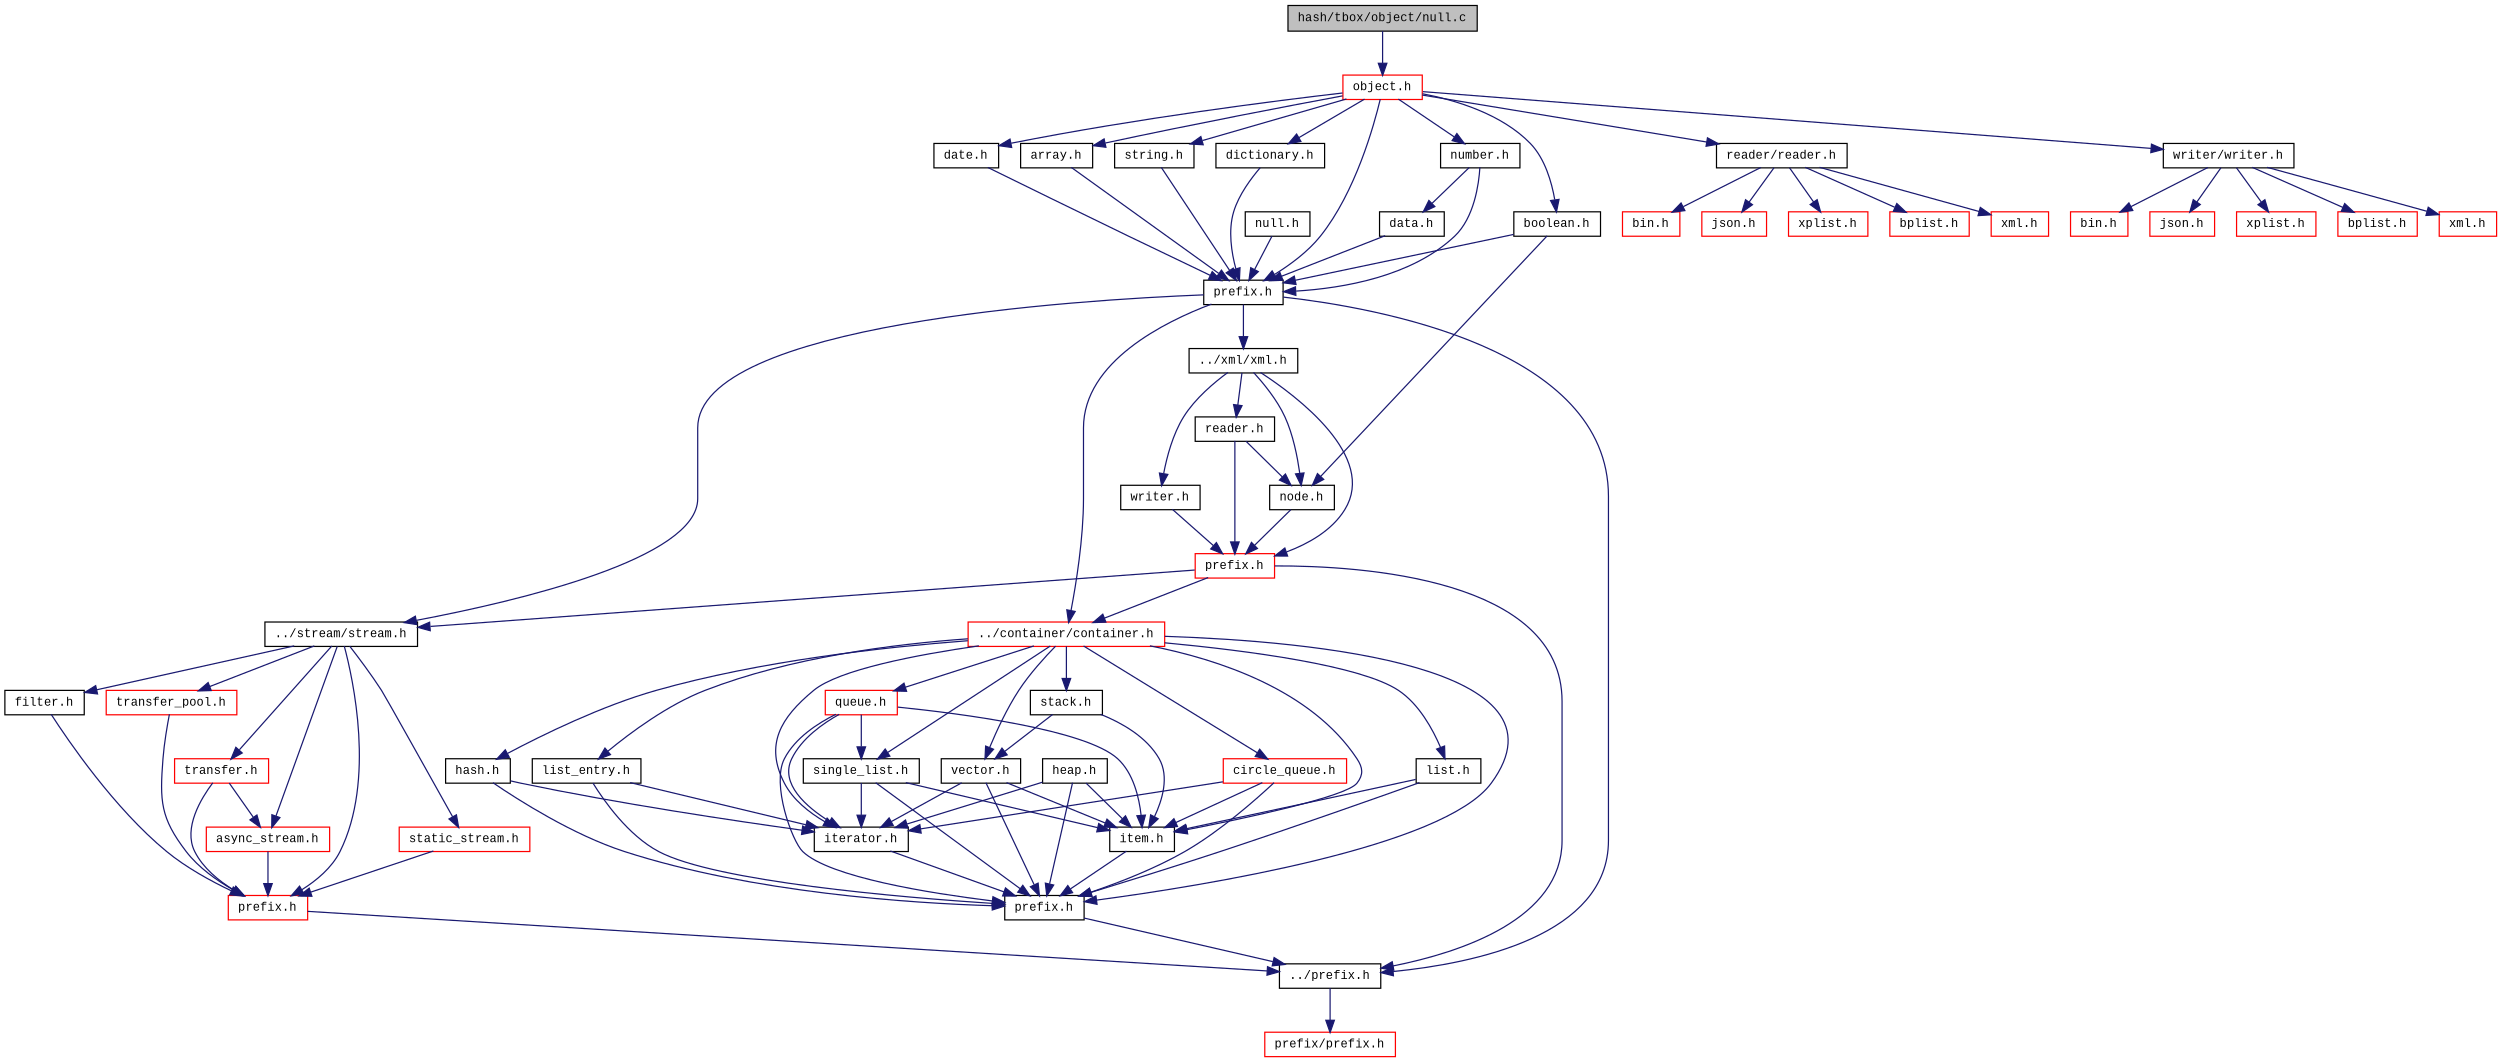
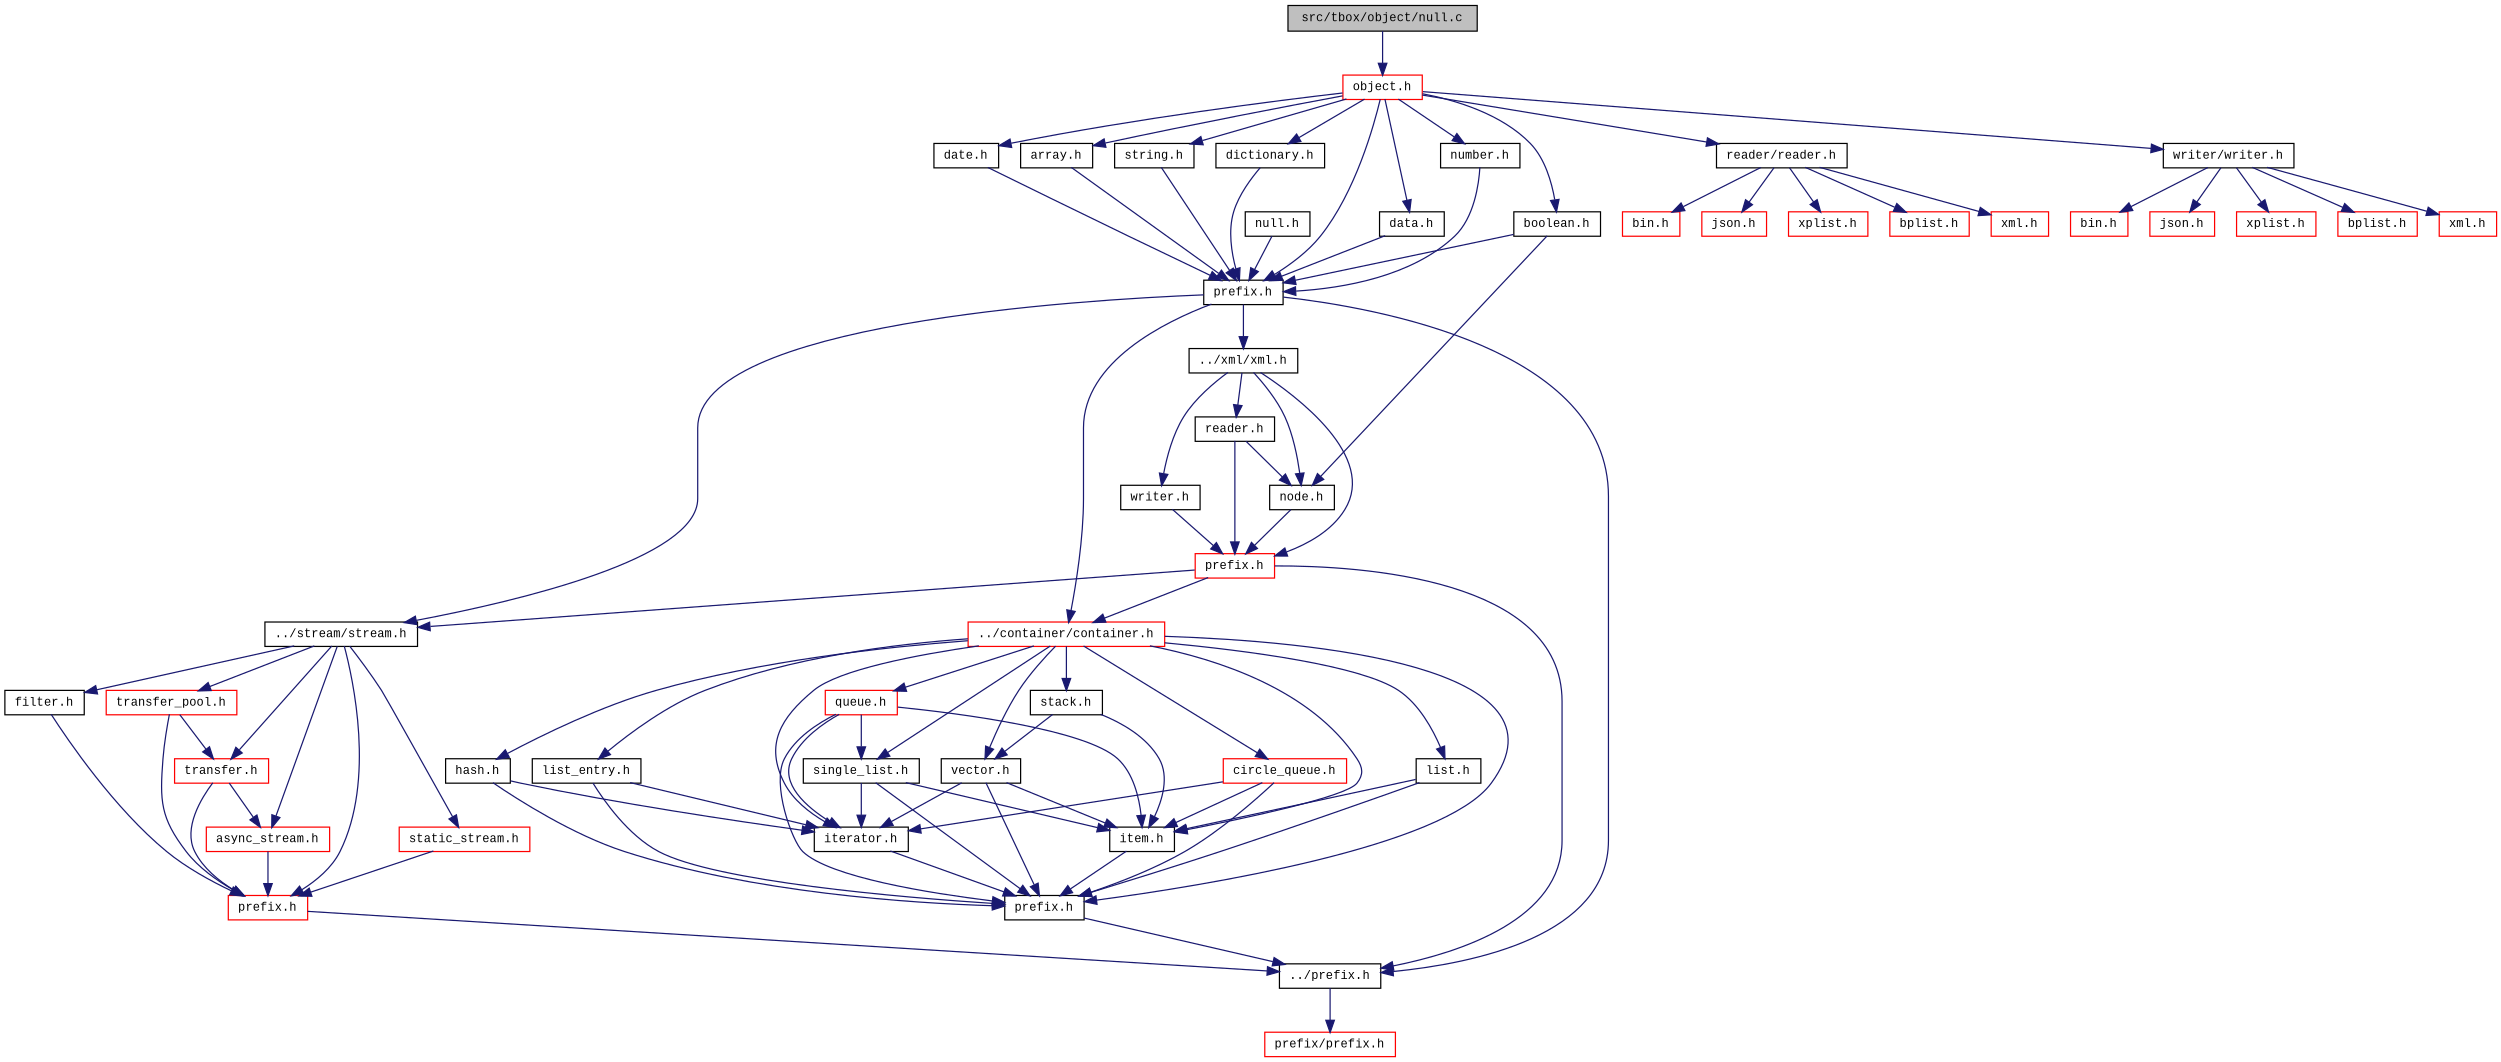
  digraph {
    node [color=black fillcolor=white fontname=CourierNew fontsize=10 shape=record style=filled]
    edge [color=midnightblue fontname=CourierNew fontsize=10 labelfontname=CourierNew labelfontsize=10 style=solid]
-   n1 [fillcolor=grey75 fontcolor=black height=0.2 label="hash/tbox/object/null.c" width=0.4]
+   n1 [fillcolor=grey75 fontcolor=black height=0.2 label="src/tbox/object/null.c" width=0.4]
    n2 [color=red height=0.2 label="object.h" width=0.4]
    n3 [height=0.2 label="prefix.h" width=0.4]
    n4 [height=0.2 label="data.h" width=0.4]
    n5 [height=0.2 label="date.h" width=0.4]
    n6 [height=0.2 label="array.h" width=0.4]
    n7 [height=0.2 label="string.h" width=0.4]
    n8 [height=0.2 label="number.h" width=0.4]
    n9 [height=0.2 label="boolean.h" width=0.4]
    n10 [height=0.2 label="dictionary.h" width=0.4]
    n11 [height=0.2 label="reader/reader.h" width=0.4]
    n12 [height=0.2 label="writer/writer.h" width=0.4]
    n13 [height=0.2 label="../prefix.h" width=0.4]
    n14 [height=0.2 label="../xml/xml.h" width=0.4]
    n15 [height=0.2 label="../stream/stream.h" width=0.4]
    n16 [color=red height=0.2 label="../container/container.h" width=0.4]
    n17 [height=0.2 label="null.h" width=0.4]
    n18 [height=0.2 label="node.h" width=0.4]
    n19 [color=red height=0.2 label="xml.h" width=0.4]
    n20 [color=red height=0.2 label="bin.h" width=0.4]
    n21 [color=red height=0.2 label="json.h" width=0.4]
    n22 [color=red height=0.2 label="xplist.h" width=0.4]
    n23 [color=red height=0.2 label="bplist.h" width=0.4]
    n24 [color=red height=0.2 label="xml.h" width=0.4]
    n25 [color=red height=0.2 label="bin.h" width=0.4]
    n26 [color=red height=0.2 label="json.h" width=0.4]
    n27 [color=red height=0.2 label="xplist.h" width=0.4]
    n28 [color=red height=0.2 label="bplist.h" width=0.4]
    n29 [color=red height=0.2 label="prefix/prefix.h" width=0.4]
    n30 [color=red height=0.2 label="prefix.h" width=0.4]
    n31 [height=0.2 label="reader.h" width=0.4]
    n32 [height=0.2 label="writer.h" width=0.4]
    n33 [color=red height=0.2 label="prefix.h" width=0.4]
    n34 [color=red height=0.2 label="async_stream.h" width=0.4]
    n35 [color=red height=0.2 label="static_stream.h" width=0.4]
    n36 [color=red height=0.2 label="transfer.h" width=0.4]
    n37 [color=red height=0.2 label="transfer_pool.h" width=0.4]
    n38 [height=0.2 label="filter.h" width=0.4]
    n39 [height=0.2 label="prefix.h" width=0.4]
    n40 [height=0.2 label="item.h" width=0.4]
    n41 [height=0.2 label="iterator.h" width=0.4]
    n42 [height=0.2 label="hash.h" width=0.4]
    n43 [height=0.2 label="stack.h" width=0.4]
    n44 [height=0.2 label="vector.h" width=0.4]
    n45 [color=red height=0.2 label="queue.h" width=0.4]
    n46 [height=0.2 label="single_list.h" width=0.4]
    n47 [color=red height=0.2 label="circle_queue.h" width=0.4]
    n48 [height=0.2 label="list.h" width=0.4]
    n49 [height=0.2 label="list_entry.h" width=0.4]
-   n50 [height=0.2 label="heap.h" width=0.4]
    n1 -> n2
    n2 -> n3
-   n8 -> n4
+   n2 -> n4
    n2 -> n5
    n2 -> n6
    n2 -> n7
    n2 -> n8
    n2 -> n9
    n2 -> n10
    n2 -> n11
    n2 -> n12
    n3 -> n13
    n3 -> n14
    n3 -> n15
    n3 -> n16
    n4 -> n3
    n5 -> n3
    n6 -> n3
    n7 -> n3
    n8 -> n3
    n9 -> n3
    n9 -> n18
    n10 -> n3
    n11 -> n19
    n11 -> n20
    n11 -> n21
    n11 -> n22
    n11 -> n23
    n12 -> n24
    n12 -> n25
    n12 -> n26
    n12 -> n27
    n12 -> n28
    n13 -> n29
    n14 -> n18
    n14 -> n30
    n14 -> n31
    n14 -> n32
    n15 -> n33
    n15 -> n34
    n15 -> n35
    n15 -> n36
    n15 -> n37
    n15 -> n38
    n16 -> n39
    n16 -> n40
    n16 -> n41
    n16 -> n42
    n16 -> n43
    n16 -> n44
    n16 -> n45
    n16 -> n46
    n16 -> n47
    n16 -> n48
    n16 -> n49
    n17 -> n3
    n18 -> n30
    n30 -> n13
    n30 -> n15
    n30 -> n16
    n31 -> n18
    n31 -> n30
    n32 -> n30
    n33 -> n13
    n34 -> n33
    n35 -> n33
    n36 -> n33
    n36 -> n34
    n37 -> n33
+   n37 -> n36
    n38 -> n33
    n39 -> n13
    n40 -> n39
    n41 -> n39
    n42 -> n39
    n42 -> n41
    n43 -> n40
    n43 -> n44
    n44 -> n39
    n44 -> n40
    n44 -> n41
    n45 -> n39
    n45 -> n40
    n45 -> n41
    n45 -> n46
    n46 -> n39
    n46 -> n40
    n46 -> n41
    n47 -> n39
    n47 -> n40
    n47 -> n41
    n48 -> n39
    n48 -> n40
    n49 -> n39
    n49 -> n41
-   n50 -> n39
-   n50 -> n40
-   n50 -> n41
  }
